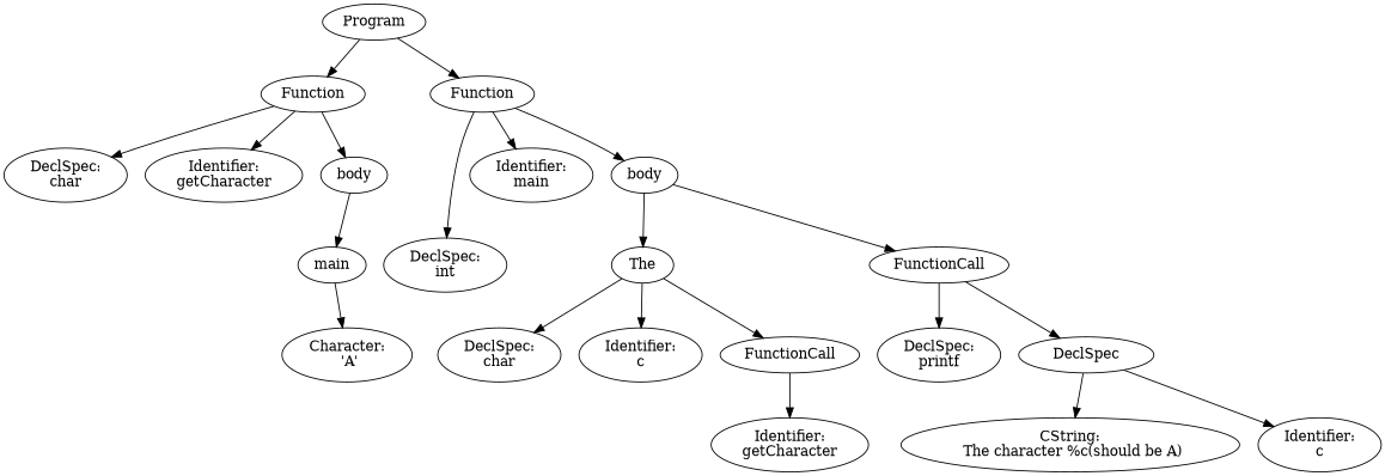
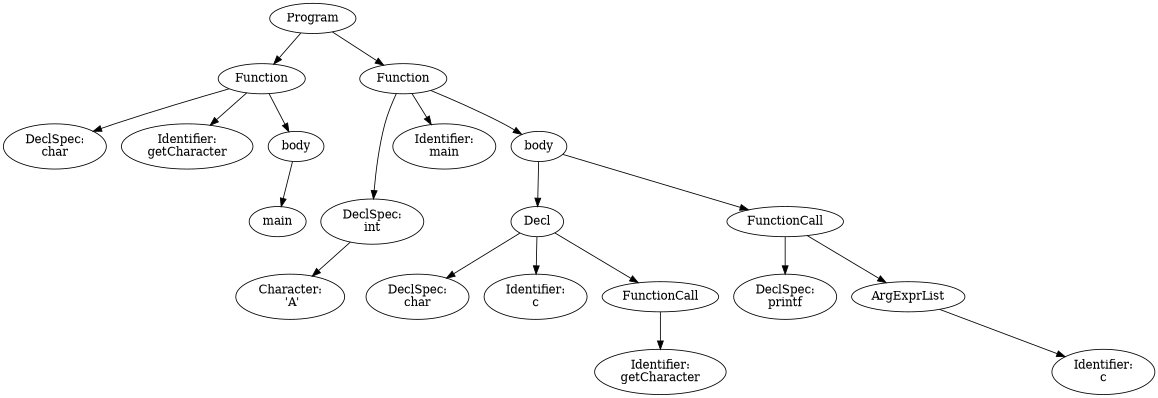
  digraph {
    n1 [label=Program]
    n2 [label=Function]
    n3 [label=Function]
    n4 [label="DeclSpec:\nchar"]
    n5 [label="Identifier:\ngetCharacter"]
    n6 [label=body]
    n7 [label="DeclSpec:\nint"]
    n8 [label="Identifier:\nmain"]
    n9 [label=body]
    n10 [label=main]
    n11 [label="Character:\n 'A'"]
-   n12 [label=The]
+   n12 [label=Decl]
    n13 [label=FunctionCall]
    n14 [label="DeclSpec:\nchar"]
    n15 [label="Identifier:\nc"]
    n16 [label=FunctionCall]
    n17 [label="DeclSpec:\nprintf"]
-   n18 [label=DeclSpec]
+   n18 [label=ArgExprList]
    n19 [label="Identifier:\ngetCharacter"]
-   n20 [label="CString:\n The character %c(should be A)\n"]
    n21 [label="Identifier:\nc"]
    n1 -> n2
    n1 -> n3
    n2 -> n4
    n2 -> n5
    n2 -> n6
    n3 -> n7
    n3 -> n8
    n3 -> n9
    n6 -> n10
    n9 -> n12
    n9 -> n13
-   n10 -> n11
+   n7 -> n11
    n12 -> n14
    n12 -> n15
    n12 -> n16
    n13 -> n17
    n13 -> n18
    n16 -> n19
-   n18 -> n20
    n18 -> n21
  }
